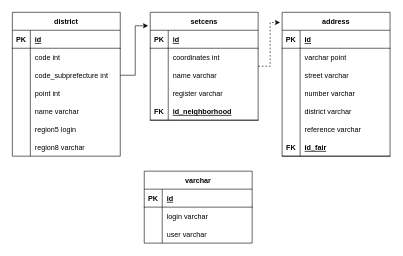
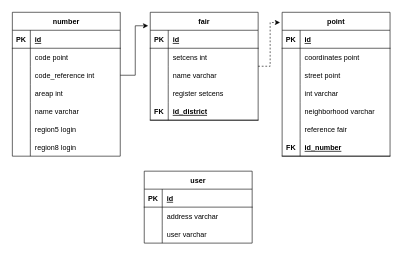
  <mxCell id="0" />
  <mxCell id="1" parent="0" />
  <mxCell id="2" style="edgeStyle=orthogonalEdgeStyle;rounded=0;orthogonalLoop=1;jettySize=auto;html=1;entryX=-0.019;entryY=0.071;entryDx=0;entryDy=0;entryPerimeter=0;dashed=1;" parent="1" source="3" target="19" edge="1"><mxGeometry relative="1" as="geometry" /></mxCell>
- <mxCell id="3" value="setcens" style="shape=table;startSize=30;container=1;collapsible=1;childLayout=tableLayout;fixedRows=1;rowLines=0;fontStyle=1;align=center;resizeLast=1;" parent="1" vertex="1"><mxGeometry x="250" y="20" width="180" height="180" as="geometry" /></mxCell>
+ <mxCell id="3" value="fair" style="shape=table;startSize=30;container=1;collapsible=1;childLayout=tableLayout;fixedRows=1;rowLines=0;fontStyle=1;align=center;resizeLast=1;" parent="1" vertex="1"><mxGeometry x="250" y="20" width="180" height="180" as="geometry" /></mxCell>
  <mxCell id="4" value="" style="shape=tableRow;horizontal=0;startSize=0;swimlaneHead=0;swimlaneBody=0;fillColor=none;collapsible=0;dropTarget=0;points=[[0,0.5],[1,0.5]];portConstraint=eastwest;top=0;left=0;right=0;bottom=1;" parent="3" vertex="1"><mxGeometry y="30" width="180" height="30" as="geometry" /></mxCell>
  <mxCell id="5" value="PK" style="shape=partialRectangle;connectable=0;fillColor=none;top=0;left=0;bottom=0;right=0;fontStyle=1;overflow=hidden;" parent="4" vertex="1"><mxGeometry width="30" height="30" as="geometry"><mxRectangle width="30" height="30" as="alternateBounds" /></mxGeometry></mxCell>
  <mxCell id="6" value="id" style="shape=partialRectangle;connectable=0;fillColor=none;top=0;left=0;bottom=0;right=0;align=left;spacingLeft=6;fontStyle=5;overflow=hidden;" parent="4" vertex="1"><mxGeometry x="30" width="150" height="30" as="geometry"><mxRectangle width="150" height="30" as="alternateBounds" /></mxGeometry></mxCell>
  <mxCell id="7" value="" style="shape=tableRow;horizontal=0;startSize=0;swimlaneHead=0;swimlaneBody=0;fillColor=none;collapsible=0;dropTarget=0;points=[[0,0.5],[1,0.5]];portConstraint=eastwest;top=0;left=0;right=0;bottom=0;" parent="3" vertex="1"><mxGeometry y="60" width="180" height="30" as="geometry" /></mxCell>
  <mxCell id="8" value="" style="shape=partialRectangle;connectable=0;fillColor=none;top=0;left=0;bottom=0;right=0;editable=1;overflow=hidden;" parent="7" vertex="1"><mxGeometry width="30" height="30" as="geometry"><mxRectangle width="30" height="30" as="alternateBounds" /></mxGeometry></mxCell>
- <mxCell id="9" value="coordinates int" style="shape=partialRectangle;connectable=0;fillColor=none;top=0;left=0;bottom=0;right=0;align=left;spacingLeft=6;overflow=hidden;" parent="7" vertex="1"><mxGeometry x="30" width="150" height="30" as="geometry"><mxRectangle width="150" height="30" as="alternateBounds" /></mxGeometry></mxCell>
+ <mxCell id="9" value="setcens int" style="shape=partialRectangle;connectable=0;fillColor=none;top=0;left=0;bottom=0;right=0;align=left;spacingLeft=6;overflow=hidden;" parent="7" vertex="1"><mxGeometry x="30" width="150" height="30" as="geometry"><mxRectangle width="150" height="30" as="alternateBounds" /></mxGeometry></mxCell>
  <mxCell id="10" value="" style="shape=tableRow;horizontal=0;startSize=0;swimlaneHead=0;swimlaneBody=0;fillColor=none;collapsible=0;dropTarget=0;points=[[0,0.5],[1,0.5]];portConstraint=eastwest;top=0;left=0;right=0;bottom=0;" parent="3" vertex="1"><mxGeometry y="90" width="180" height="30" as="geometry" /></mxCell>
  <mxCell id="11" value="" style="shape=partialRectangle;connectable=0;fillColor=none;top=0;left=0;bottom=0;right=0;editable=1;overflow=hidden;" parent="10" vertex="1"><mxGeometry width="30" height="30" as="geometry"><mxRectangle width="30" height="30" as="alternateBounds" /></mxGeometry></mxCell>
  <mxCell id="12" value="name varchar" style="shape=partialRectangle;connectable=0;fillColor=none;top=0;left=0;bottom=0;right=0;align=left;spacingLeft=6;overflow=hidden;" parent="10" vertex="1"><mxGeometry x="30" width="150" height="30" as="geometry"><mxRectangle width="150" height="30" as="alternateBounds" /></mxGeometry></mxCell>
  <mxCell id="13" value="" style="shape=tableRow;horizontal=0;startSize=0;swimlaneHead=0;swimlaneBody=0;fillColor=none;collapsible=0;dropTarget=0;points=[[0,0.5],[1,0.5]];portConstraint=eastwest;top=0;left=0;right=0;bottom=0;" parent="3" vertex="1"><mxGeometry y="120" width="180" height="30" as="geometry" /></mxCell>
  <mxCell id="14" value="" style="shape=partialRectangle;connectable=0;fillColor=none;top=0;left=0;bottom=0;right=0;editable=1;overflow=hidden;" parent="13" vertex="1"><mxGeometry width="30" height="30" as="geometry"><mxRectangle width="30" height="30" as="alternateBounds" /></mxGeometry></mxCell>
- <mxCell id="15" value="register varchar" style="shape=partialRectangle;connectable=0;fillColor=none;top=0;left=0;bottom=0;right=0;align=left;spacingLeft=6;overflow=hidden;" parent="13" vertex="1"><mxGeometry x="30" width="150" height="30" as="geometry"><mxRectangle width="150" height="30" as="alternateBounds" /></mxGeometry></mxCell>
+ <mxCell id="15" value="register setcens" style="shape=partialRectangle;connectable=0;fillColor=none;top=0;left=0;bottom=0;right=0;align=left;spacingLeft=6;overflow=hidden;" parent="13" vertex="1"><mxGeometry x="30" width="150" height="30" as="geometry"><mxRectangle width="150" height="30" as="alternateBounds" /></mxGeometry></mxCell>
  <mxCell id="16" value="" style="shape=tableRow;horizontal=0;startSize=0;swimlaneHead=0;swimlaneBody=0;fillColor=none;collapsible=0;dropTarget=0;points=[[0,0.5],[1,0.5]];portConstraint=eastwest;top=0;left=0;right=0;bottom=1;" parent="3" vertex="1"><mxGeometry y="150" width="180" height="30" as="geometry" /></mxCell>
  <mxCell id="17" value="FK" style="shape=partialRectangle;connectable=0;fillColor=none;top=0;left=0;bottom=0;right=0;fontStyle=1;overflow=hidden;" parent="16" vertex="1"><mxGeometry width="30" height="30" as="geometry"><mxRectangle width="30" height="30" as="alternateBounds" /></mxGeometry></mxCell>
- <mxCell id="18" value="id_neighborhood" style="shape=partialRectangle;connectable=0;fillColor=none;top=0;left=0;bottom=0;right=0;align=left;spacingLeft=6;fontStyle=5;overflow=hidden;" parent="16" vertex="1"><mxGeometry x="30" width="150" height="30" as="geometry"><mxRectangle width="150" height="30" as="alternateBounds" /></mxGeometry></mxCell>
- <mxCell id="19" value="address" style="shape=table;startSize=30;container=1;collapsible=1;childLayout=tableLayout;fixedRows=1;rowLines=0;fontStyle=1;align=center;resizeLast=1;" parent="1" vertex="1"><mxGeometry x="470" y="20" width="180" height="240" as="geometry" /></mxCell>
+ <mxCell id="18" value="id_district" style="shape=partialRectangle;connectable=0;fillColor=none;top=0;left=0;bottom=0;right=0;align=left;spacingLeft=6;fontStyle=5;overflow=hidden;" parent="16" vertex="1"><mxGeometry x="30" width="150" height="30" as="geometry"><mxRectangle width="150" height="30" as="alternateBounds" /></mxGeometry></mxCell>
+ <mxCell id="19" value="point" style="shape=table;startSize=30;container=1;collapsible=1;childLayout=tableLayout;fixedRows=1;rowLines=0;fontStyle=1;align=center;resizeLast=1;" parent="1" vertex="1"><mxGeometry x="470" y="20" width="180" height="240" as="geometry" /></mxCell>
  <mxCell id="20" value="" style="shape=tableRow;horizontal=0;startSize=0;swimlaneHead=0;swimlaneBody=0;fillColor=none;collapsible=0;dropTarget=0;points=[[0,0.5],[1,0.5]];portConstraint=eastwest;top=0;left=0;right=0;bottom=1;" parent="19" vertex="1"><mxGeometry y="30" width="180" height="30" as="geometry" /></mxCell>
  <mxCell id="21" value="PK" style="shape=partialRectangle;connectable=0;fillColor=none;top=0;left=0;bottom=0;right=0;fontStyle=1;overflow=hidden;" parent="20" vertex="1"><mxGeometry width="30" height="30" as="geometry"><mxRectangle width="30" height="30" as="alternateBounds" /></mxGeometry></mxCell>
  <mxCell id="22" value="id" style="shape=partialRectangle;connectable=0;fillColor=none;top=0;left=0;bottom=0;right=0;align=left;spacingLeft=6;fontStyle=5;overflow=hidden;" parent="20" vertex="1"><mxGeometry x="30" width="150" height="30" as="geometry"><mxRectangle width="150" height="30" as="alternateBounds" /></mxGeometry></mxCell>
  <mxCell id="23" value="" style="shape=tableRow;horizontal=0;startSize=0;swimlaneHead=0;swimlaneBody=0;fillColor=none;collapsible=0;dropTarget=0;points=[[0,0.5],[1,0.5]];portConstraint=eastwest;top=0;left=0;right=0;bottom=0;" parent="19" vertex="1"><mxGeometry y="60" width="180" height="30" as="geometry" /></mxCell>
  <mxCell id="24" value="" style="shape=partialRectangle;connectable=0;fillColor=none;top=0;left=0;bottom=0;right=0;editable=1;overflow=hidden;" parent="23" vertex="1"><mxGeometry width="30" height="30" as="geometry"><mxRectangle width="30" height="30" as="alternateBounds" /></mxGeometry></mxCell>
- <mxCell id="25" value="varchar point" style="shape=partialRectangle;connectable=0;fillColor=none;top=0;left=0;bottom=0;right=0;align=left;spacingLeft=6;overflow=hidden;" parent="23" vertex="1"><mxGeometry x="30" width="150" height="30" as="geometry"><mxRectangle width="150" height="30" as="alternateBounds" /></mxGeometry></mxCell>
+ <mxCell id="25" value="coordinates point" style="shape=partialRectangle;connectable=0;fillColor=none;top=0;left=0;bottom=0;right=0;align=left;spacingLeft=6;overflow=hidden;" parent="23" vertex="1"><mxGeometry x="30" width="150" height="30" as="geometry"><mxRectangle width="150" height="30" as="alternateBounds" /></mxGeometry></mxCell>
  <mxCell id="26" value="" style="shape=tableRow;horizontal=0;startSize=0;swimlaneHead=0;swimlaneBody=0;fillColor=none;collapsible=0;dropTarget=0;points=[[0,0.5],[1,0.5]];portConstraint=eastwest;top=0;left=0;right=0;bottom=0;" parent="19" vertex="1"><mxGeometry y="90" width="180" height="30" as="geometry" /></mxCell>
  <mxCell id="27" value="" style="shape=partialRectangle;connectable=0;fillColor=none;top=0;left=0;bottom=0;right=0;editable=1;overflow=hidden;" parent="26" vertex="1"><mxGeometry width="30" height="30" as="geometry"><mxRectangle width="30" height="30" as="alternateBounds" /></mxGeometry></mxCell>
- <mxCell id="28" value="street varchar" style="shape=partialRectangle;connectable=0;fillColor=none;top=0;left=0;bottom=0;right=0;align=left;spacingLeft=6;overflow=hidden;" parent="26" vertex="1"><mxGeometry x="30" width="150" height="30" as="geometry"><mxRectangle width="150" height="30" as="alternateBounds" /></mxGeometry></mxCell>
+ <mxCell id="28" value="street point" style="shape=partialRectangle;connectable=0;fillColor=none;top=0;left=0;bottom=0;right=0;align=left;spacingLeft=6;overflow=hidden;" parent="26" vertex="1"><mxGeometry x="30" width="150" height="30" as="geometry"><mxRectangle width="150" height="30" as="alternateBounds" /></mxGeometry></mxCell>
  <mxCell id="29" value="" style="shape=tableRow;horizontal=0;startSize=0;swimlaneHead=0;swimlaneBody=0;fillColor=none;collapsible=0;dropTarget=0;points=[[0,0.5],[1,0.5]];portConstraint=eastwest;top=0;left=0;right=0;bottom=0;" parent="19" vertex="1"><mxGeometry y="120" width="180" height="30" as="geometry" /></mxCell>
  <mxCell id="30" value="" style="shape=partialRectangle;connectable=0;fillColor=none;top=0;left=0;bottom=0;right=0;editable=1;overflow=hidden;" parent="29" vertex="1"><mxGeometry width="30" height="30" as="geometry"><mxRectangle width="30" height="30" as="alternateBounds" /></mxGeometry></mxCell>
- <mxCell id="31" value="number varchar" style="shape=partialRectangle;connectable=0;fillColor=none;top=0;left=0;bottom=0;right=0;align=left;spacingLeft=6;overflow=hidden;" parent="29" vertex="1"><mxGeometry x="30" width="150" height="30" as="geometry"><mxRectangle width="150" height="30" as="alternateBounds" /></mxGeometry></mxCell>
+ <mxCell id="31" value="int varchar" style="shape=partialRectangle;connectable=0;fillColor=none;top=0;left=0;bottom=0;right=0;align=left;spacingLeft=6;overflow=hidden;" parent="29" vertex="1"><mxGeometry x="30" width="150" height="30" as="geometry"><mxRectangle width="150" height="30" as="alternateBounds" /></mxGeometry></mxCell>
  <mxCell id="32" value="" style="shape=tableRow;horizontal=0;startSize=0;swimlaneHead=0;swimlaneBody=0;fillColor=none;collapsible=0;dropTarget=0;points=[[0,0.5],[1,0.5]];portConstraint=eastwest;top=0;left=0;right=0;bottom=0;" parent="19" vertex="1"><mxGeometry y="150" width="180" height="30" as="geometry" /></mxCell>
  <mxCell id="33" value="" style="shape=partialRectangle;connectable=0;fillColor=none;top=0;left=0;bottom=0;right=0;editable=1;overflow=hidden;" parent="32" vertex="1"><mxGeometry width="30" height="30" as="geometry"><mxRectangle width="30" height="30" as="alternateBounds" /></mxGeometry></mxCell>
- <mxCell id="34" value="district varchar" style="shape=partialRectangle;connectable=0;fillColor=none;top=0;left=0;bottom=0;right=0;align=left;spacingLeft=6;overflow=hidden;" parent="32" vertex="1"><mxGeometry x="30" width="150" height="30" as="geometry"><mxRectangle width="150" height="30" as="alternateBounds" /></mxGeometry></mxCell>
+ <mxCell id="34" value="neighborhood varchar" style="shape=partialRectangle;connectable=0;fillColor=none;top=0;left=0;bottom=0;right=0;align=left;spacingLeft=6;overflow=hidden;" parent="32" vertex="1"><mxGeometry x="30" width="150" height="30" as="geometry"><mxRectangle width="150" height="30" as="alternateBounds" /></mxGeometry></mxCell>
  <mxCell id="35" value="" style="shape=tableRow;horizontal=0;startSize=0;swimlaneHead=0;swimlaneBody=0;fillColor=none;collapsible=0;dropTarget=0;points=[[0,0.5],[1,0.5]];portConstraint=eastwest;top=0;left=0;right=0;bottom=0;" parent="19" vertex="1"><mxGeometry y="180" width="180" height="30" as="geometry" /></mxCell>
  <mxCell id="36" value="" style="shape=partialRectangle;connectable=0;fillColor=none;top=0;left=0;bottom=0;right=0;editable=1;overflow=hidden;" parent="35" vertex="1"><mxGeometry width="30" height="30" as="geometry"><mxRectangle width="30" height="30" as="alternateBounds" /></mxGeometry></mxCell>
- <mxCell id="37" value="reference varchar" style="shape=partialRectangle;connectable=0;fillColor=none;top=0;left=0;bottom=0;right=0;align=left;spacingLeft=6;overflow=hidden;" parent="35" vertex="1"><mxGeometry x="30" width="150" height="30" as="geometry"><mxRectangle width="150" height="30" as="alternateBounds" /></mxGeometry></mxCell>
+ <mxCell id="37" value="reference fair" style="shape=partialRectangle;connectable=0;fillColor=none;top=0;left=0;bottom=0;right=0;align=left;spacingLeft=6;overflow=hidden;" parent="35" vertex="1"><mxGeometry x="30" width="150" height="30" as="geometry"><mxRectangle width="150" height="30" as="alternateBounds" /></mxGeometry></mxCell>
  <mxCell id="38" value="" style="shape=tableRow;horizontal=0;startSize=0;swimlaneHead=0;swimlaneBody=0;fillColor=none;collapsible=0;dropTarget=0;points=[[0,0.5],[1,0.5]];portConstraint=eastwest;top=0;left=0;right=0;bottom=1;" parent="19" vertex="1"><mxGeometry y="210" width="180" height="30" as="geometry" /></mxCell>
  <mxCell id="39" value="FK" style="shape=partialRectangle;connectable=0;fillColor=none;top=0;left=0;bottom=0;right=0;fontStyle=1;overflow=hidden;" parent="38" vertex="1"><mxGeometry width="30" height="30" as="geometry"><mxRectangle width="30" height="30" as="alternateBounds" /></mxGeometry></mxCell>
- <mxCell id="40" value="id_fair" style="shape=partialRectangle;connectable=0;fillColor=none;top=0;left=0;bottom=0;right=0;align=left;spacingLeft=6;fontStyle=5;overflow=hidden;" parent="38" vertex="1"><mxGeometry x="30" width="150" height="30" as="geometry"><mxRectangle width="150" height="30" as="alternateBounds" /></mxGeometry></mxCell>
- <mxCell id="41" value="district" style="shape=table;startSize=30;container=1;collapsible=1;childLayout=tableLayout;fixedRows=1;rowLines=0;fontStyle=1;align=center;resizeLast=1;" parent="1" vertex="1"><mxGeometry x="20" y="20" width="180" height="240" as="geometry" /></mxCell>
+ <mxCell id="40" value="id_number" style="shape=partialRectangle;connectable=0;fillColor=none;top=0;left=0;bottom=0;right=0;align=left;spacingLeft=6;fontStyle=5;overflow=hidden;" parent="38" vertex="1"><mxGeometry x="30" width="150" height="30" as="geometry"><mxRectangle width="150" height="30" as="alternateBounds" /></mxGeometry></mxCell>
+ <mxCell id="41" value="number" style="shape=table;startSize=30;container=1;collapsible=1;childLayout=tableLayout;fixedRows=1;rowLines=0;fontStyle=1;align=center;resizeLast=1;" parent="1" vertex="1"><mxGeometry x="20" y="20" width="180" height="240" as="geometry" /></mxCell>
  <mxCell id="42" value="" style="shape=tableRow;horizontal=0;startSize=0;swimlaneHead=0;swimlaneBody=0;fillColor=none;collapsible=0;dropTarget=0;points=[[0,0.5],[1,0.5]];portConstraint=eastwest;top=0;left=0;right=0;bottom=1;" parent="41" vertex="1"><mxGeometry y="30" width="180" height="30" as="geometry" /></mxCell>
  <mxCell id="43" value="PK" style="shape=partialRectangle;connectable=0;fillColor=none;top=0;left=0;bottom=0;right=0;fontStyle=1;overflow=hidden;" parent="42" vertex="1"><mxGeometry width="30" height="30" as="geometry"><mxRectangle width="30" height="30" as="alternateBounds" /></mxGeometry></mxCell>
  <mxCell id="44" value="id" style="shape=partialRectangle;connectable=0;fillColor=none;top=0;left=0;bottom=0;right=0;align=left;spacingLeft=6;fontStyle=5;overflow=hidden;" parent="42" vertex="1"><mxGeometry x="30" width="150" height="30" as="geometry"><mxRectangle width="150" height="30" as="alternateBounds" /></mxGeometry></mxCell>
  <mxCell id="45" value="" style="shape=tableRow;horizontal=0;startSize=0;swimlaneHead=0;swimlaneBody=0;fillColor=none;collapsible=0;dropTarget=0;points=[[0,0.5],[1,0.5]];portConstraint=eastwest;top=0;left=0;right=0;bottom=0;" parent="41" vertex="1"><mxGeometry y="60" width="180" height="30" as="geometry" /></mxCell>
  <mxCell id="46" value="" style="shape=partialRectangle;connectable=0;fillColor=none;top=0;left=0;bottom=0;right=0;editable=1;overflow=hidden;" parent="45" vertex="1"><mxGeometry width="30" height="30" as="geometry"><mxRectangle width="30" height="30" as="alternateBounds" /></mxGeometry></mxCell>
- <mxCell id="47" value="code int" style="shape=partialRectangle;connectable=0;fillColor=none;top=0;left=0;bottom=0;right=0;align=left;spacingLeft=6;overflow=hidden;" parent="45" vertex="1"><mxGeometry x="30" width="150" height="30" as="geometry"><mxRectangle width="150" height="30" as="alternateBounds" /></mxGeometry></mxCell>
+ <mxCell id="47" value="code point" style="shape=partialRectangle;connectable=0;fillColor=none;top=0;left=0;bottom=0;right=0;align=left;spacingLeft=6;overflow=hidden;" parent="45" vertex="1"><mxGeometry x="30" width="150" height="30" as="geometry"><mxRectangle width="150" height="30" as="alternateBounds" /></mxGeometry></mxCell>
  <mxCell id="48" value="" style="shape=tableRow;horizontal=0;startSize=0;swimlaneHead=0;swimlaneBody=0;fillColor=none;collapsible=0;dropTarget=0;points=[[0,0.5],[1,0.5]];portConstraint=eastwest;top=0;left=0;right=0;bottom=0;" parent="41" vertex="1"><mxGeometry y="90" width="180" height="30" as="geometry" /></mxCell>
  <mxCell id="49" value="" style="shape=partialRectangle;connectable=0;fillColor=none;top=0;left=0;bottom=0;right=0;editable=1;overflow=hidden;" parent="48" vertex="1"><mxGeometry width="30" height="30" as="geometry"><mxRectangle width="30" height="30" as="alternateBounds" /></mxGeometry></mxCell>
- <mxCell id="50" value="code_subprefecture int" style="shape=partialRectangle;connectable=0;fillColor=none;top=0;left=0;bottom=0;right=0;align=left;spacingLeft=6;overflow=hidden;" parent="48" vertex="1"><mxGeometry x="30" width="150" height="30" as="geometry"><mxRectangle width="150" height="30" as="alternateBounds" /></mxGeometry></mxCell>
+ <mxCell id="50" value="code_reference int" style="shape=partialRectangle;connectable=0;fillColor=none;top=0;left=0;bottom=0;right=0;align=left;spacingLeft=6;overflow=hidden;" parent="48" vertex="1"><mxGeometry x="30" width="150" height="30" as="geometry"><mxRectangle width="150" height="30" as="alternateBounds" /></mxGeometry></mxCell>
  <mxCell id="51" value="" style="shape=tableRow;horizontal=0;startSize=0;swimlaneHead=0;swimlaneBody=0;fillColor=none;collapsible=0;dropTarget=0;points=[[0,0.5],[1,0.5]];portConstraint=eastwest;top=0;left=0;right=0;bottom=0;" parent="41" vertex="1"><mxGeometry y="120" width="180" height="30" as="geometry" /></mxCell>
  <mxCell id="52" value="" style="shape=partialRectangle;connectable=0;fillColor=none;top=0;left=0;bottom=0;right=0;editable=1;overflow=hidden;" parent="51" vertex="1"><mxGeometry width="30" height="30" as="geometry"><mxRectangle width="30" height="30" as="alternateBounds" /></mxGeometry></mxCell>
- <mxCell id="53" value="point int" style="shape=partialRectangle;connectable=0;fillColor=none;top=0;left=0;bottom=0;right=0;align=left;spacingLeft=6;overflow=hidden;" parent="51" vertex="1"><mxGeometry x="30" width="150" height="30" as="geometry"><mxRectangle width="150" height="30" as="alternateBounds" /></mxGeometry></mxCell>
+ <mxCell id="53" value="areap int" style="shape=partialRectangle;connectable=0;fillColor=none;top=0;left=0;bottom=0;right=0;align=left;spacingLeft=6;overflow=hidden;" parent="51" vertex="1"><mxGeometry x="30" width="150" height="30" as="geometry"><mxRectangle width="150" height="30" as="alternateBounds" /></mxGeometry></mxCell>
  <mxCell id="54" value="" style="shape=tableRow;horizontal=0;startSize=0;swimlaneHead=0;swimlaneBody=0;fillColor=none;collapsible=0;dropTarget=0;points=[[0,0.5],[1,0.5]];portConstraint=eastwest;top=0;left=0;right=0;bottom=0;" parent="41" vertex="1"><mxGeometry y="150" width="180" height="30" as="geometry" /></mxCell>
  <mxCell id="55" value="" style="shape=partialRectangle;connectable=0;fillColor=none;top=0;left=0;bottom=0;right=0;editable=1;overflow=hidden;" parent="54" vertex="1"><mxGeometry width="30" height="30" as="geometry"><mxRectangle width="30" height="30" as="alternateBounds" /></mxGeometry></mxCell>
  <mxCell id="56" value="name varchar" style="shape=partialRectangle;connectable=0;fillColor=none;top=0;left=0;bottom=0;right=0;align=left;spacingLeft=6;overflow=hidden;" parent="54" vertex="1"><mxGeometry x="30" width="150" height="30" as="geometry"><mxRectangle width="150" height="30" as="alternateBounds" /></mxGeometry></mxCell>
  <mxCell id="57" value="" style="shape=tableRow;horizontal=0;startSize=0;swimlaneHead=0;swimlaneBody=0;fillColor=none;collapsible=0;dropTarget=0;points=[[0,0.5],[1,0.5]];portConstraint=eastwest;top=0;left=0;right=0;bottom=0;" parent="41" vertex="1"><mxGeometry y="180" width="180" height="30" as="geometry" /></mxCell>
  <mxCell id="58" value="" style="shape=partialRectangle;connectable=0;fillColor=none;top=0;left=0;bottom=0;right=0;editable=1;overflow=hidden;" parent="57" vertex="1"><mxGeometry width="30" height="30" as="geometry"><mxRectangle width="30" height="30" as="alternateBounds" /></mxGeometry></mxCell>
  <mxCell id="59" value="region5 login" style="shape=partialRectangle;connectable=0;fillColor=none;top=0;left=0;bottom=0;right=0;align=left;spacingLeft=6;overflow=hidden;" parent="57" vertex="1"><mxGeometry x="30" width="150" height="30" as="geometry"><mxRectangle width="150" height="30" as="alternateBounds" /></mxGeometry></mxCell>
  <mxCell id="60" value="" style="shape=tableRow;horizontal=0;startSize=0;swimlaneHead=0;swimlaneBody=0;fillColor=none;collapsible=0;dropTarget=0;points=[[0,0.5],[1,0.5]];portConstraint=eastwest;top=0;left=0;right=0;bottom=0;" parent="41" vertex="1"><mxGeometry y="210" width="180" height="30" as="geometry" /></mxCell>
  <mxCell id="61" value="" style="shape=partialRectangle;connectable=0;fillColor=none;top=0;left=0;bottom=0;right=0;editable=1;overflow=hidden;" parent="60" vertex="1"><mxGeometry width="30" height="30" as="geometry"><mxRectangle width="30" height="30" as="alternateBounds" /></mxGeometry></mxCell>
- <mxCell id="62" value="region8 varchar" style="shape=partialRectangle;connectable=0;fillColor=none;top=0;left=0;bottom=0;right=0;align=left;spacingLeft=6;overflow=hidden;" parent="60" vertex="1"><mxGeometry x="30" width="150" height="30" as="geometry"><mxRectangle width="150" height="30" as="alternateBounds" /></mxGeometry></mxCell>
- <mxCell id="63" value="varchar" style="shape=table;startSize=30;container=1;collapsible=1;childLayout=tableLayout;fixedRows=1;rowLines=0;fontStyle=1;align=center;resizeLast=1;" parent="1" vertex="1"><mxGeometry x="240" y="285" width="180" height="120" as="geometry" /></mxCell>
+ <mxCell id="62" value="region8 login" style="shape=partialRectangle;connectable=0;fillColor=none;top=0;left=0;bottom=0;right=0;align=left;spacingLeft=6;overflow=hidden;" parent="60" vertex="1"><mxGeometry x="30" width="150" height="30" as="geometry"><mxRectangle width="150" height="30" as="alternateBounds" /></mxGeometry></mxCell>
+ <mxCell id="63" value="user" style="shape=table;startSize=30;container=1;collapsible=1;childLayout=tableLayout;fixedRows=1;rowLines=0;fontStyle=1;align=center;resizeLast=1;" parent="1" vertex="1"><mxGeometry x="240" y="285" width="180" height="120" as="geometry" /></mxCell>
  <mxCell id="64" value="" style="shape=tableRow;horizontal=0;startSize=0;swimlaneHead=0;swimlaneBody=0;fillColor=none;collapsible=0;dropTarget=0;points=[[0,0.5],[1,0.5]];portConstraint=eastwest;top=0;left=0;right=0;bottom=1;" parent="63" vertex="1"><mxGeometry y="30" width="180" height="30" as="geometry" /></mxCell>
  <mxCell id="65" value="PK" style="shape=partialRectangle;connectable=0;fillColor=none;top=0;left=0;bottom=0;right=0;fontStyle=1;overflow=hidden;" parent="64" vertex="1"><mxGeometry width="30" height="30" as="geometry"><mxRectangle width="30" height="30" as="alternateBounds" /></mxGeometry></mxCell>
  <mxCell id="66" value="id" style="shape=partialRectangle;connectable=0;fillColor=none;top=0;left=0;bottom=0;right=0;align=left;spacingLeft=6;fontStyle=5;overflow=hidden;" parent="64" vertex="1"><mxGeometry x="30" width="150" height="30" as="geometry"><mxRectangle width="150" height="30" as="alternateBounds" /></mxGeometry></mxCell>
  <mxCell id="67" value="" style="shape=tableRow;horizontal=0;startSize=0;swimlaneHead=0;swimlaneBody=0;fillColor=none;collapsible=0;dropTarget=0;points=[[0,0.5],[1,0.5]];portConstraint=eastwest;top=0;left=0;right=0;bottom=0;" parent="63" vertex="1"><mxGeometry y="60" width="180" height="30" as="geometry" /></mxCell>
  <mxCell id="68" value="" style="shape=partialRectangle;connectable=0;fillColor=none;top=0;left=0;bottom=0;right=0;editable=1;overflow=hidden;" parent="67" vertex="1"><mxGeometry width="30" height="30" as="geometry"><mxRectangle width="30" height="30" as="alternateBounds" /></mxGeometry></mxCell>
- <mxCell id="69" value="login varchar" style="shape=partialRectangle;connectable=0;fillColor=none;top=0;left=0;bottom=0;right=0;align=left;spacingLeft=6;overflow=hidden;" parent="67" vertex="1"><mxGeometry x="30" width="150" height="30" as="geometry"><mxRectangle width="150" height="30" as="alternateBounds" /></mxGeometry></mxCell>
+ <mxCell id="69" value="address varchar" style="shape=partialRectangle;connectable=0;fillColor=none;top=0;left=0;bottom=0;right=0;align=left;spacingLeft=6;overflow=hidden;" parent="67" vertex="1"><mxGeometry x="30" width="150" height="30" as="geometry"><mxRectangle width="150" height="30" as="alternateBounds" /></mxGeometry></mxCell>
  <mxCell id="70" value="" style="shape=tableRow;horizontal=0;startSize=0;swimlaneHead=0;swimlaneBody=0;fillColor=none;collapsible=0;dropTarget=0;points=[[0,0.5],[1,0.5]];portConstraint=eastwest;top=0;left=0;right=0;bottom=0;" parent="63" vertex="1"><mxGeometry y="90" width="180" height="30" as="geometry" /></mxCell>
  <mxCell id="71" value="" style="shape=partialRectangle;connectable=0;fillColor=none;top=0;left=0;bottom=0;right=0;editable=1;overflow=hidden;" parent="70" vertex="1"><mxGeometry width="30" height="30" as="geometry"><mxRectangle width="30" height="30" as="alternateBounds" /></mxGeometry></mxCell>
  <mxCell id="72" value="user varchar" style="shape=partialRectangle;connectable=0;fillColor=none;top=0;left=0;bottom=0;right=0;align=left;spacingLeft=6;overflow=hidden;" parent="70" vertex="1"><mxGeometry x="30" width="150" height="30" as="geometry"><mxRectangle width="150" height="30" as="alternateBounds" /></mxGeometry></mxCell>
  <mxCell id="73" style="edgeStyle=orthogonalEdgeStyle;rounded=0;orthogonalLoop=1;jettySize=auto;html=1;entryX=-0.019;entryY=0.125;entryDx=0;entryDy=0;entryPerimeter=0;" parent="1" source="48" target="3" edge="1"><mxGeometry relative="1" as="geometry" /></mxCell>
